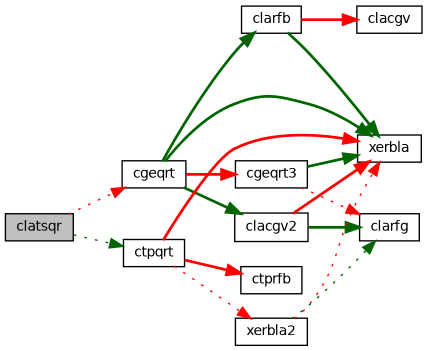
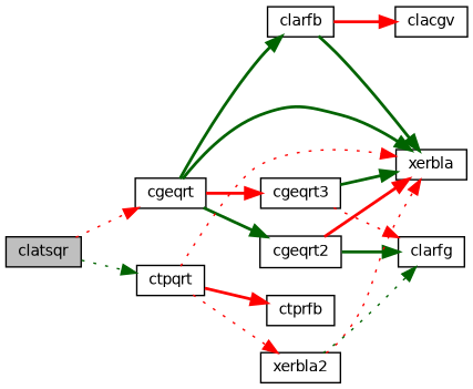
  digraph {
    rankdir=LR
    node [color=black fillcolor=white fontname=Helvetica fontsize=10 shape=record style=filled]
    edge [color=red fontname=Helvetica fontsize=10 labelfontname=Helvetica labelfontsize=10 style=bold]
    n1 [fillcolor=grey75 fontcolor=black height=0.2 label=clatsqr width=0.4]
    n2 [height=0.2 label=cgeqrt width=0.4]
    n3 [height=0.2 label=ctpqrt width=0.4]
    n4 [height=0.2 label=xerbla width=0.4]
-   n5 [height=0.2 label=clacgv2 width=0.4]
+   n5 [height=0.2 label=cgeqrt2 width=0.4]
    n6 [height=0.2 label=cgeqrt3 width=0.4]
    n7 [height=0.2 label=clarfb width=0.4]
    n8 [height=0.2 label=xerbla2 width=0.4]
    n9 [height=0.2 label=ctprfb width=0.4]
    n10 [height=0.2 label=clarfg width=0.4]
    n11 [height=0.2 label=clacgv width=0.4]
    n1 -> n2 [style=dotted]
    n1 -> n3 [color=darkgreen style=dotted]
    n2 -> n4 [color=darkgreen]
    n2 -> n5 [color=darkgreen]
    n2 -> n6
    n2 -> n7 [color=darkgreen]
-   n3 -> n4
+   n3 -> n4 [style=dotted]
    n3 -> n8 [style=dotted]
    n3 -> n9
    n5 -> n4
    n5 -> n10 [color=darkgreen]
    n6 -> n4 [color=darkgreen]
    n6 -> n10 [style=dotted]
    n7 -> n4 [color=darkgreen]
    n7 -> n11
    n8 -> n4 [style=dotted]
    n8 -> n10 [color=darkgreen style=dotted]
  }
